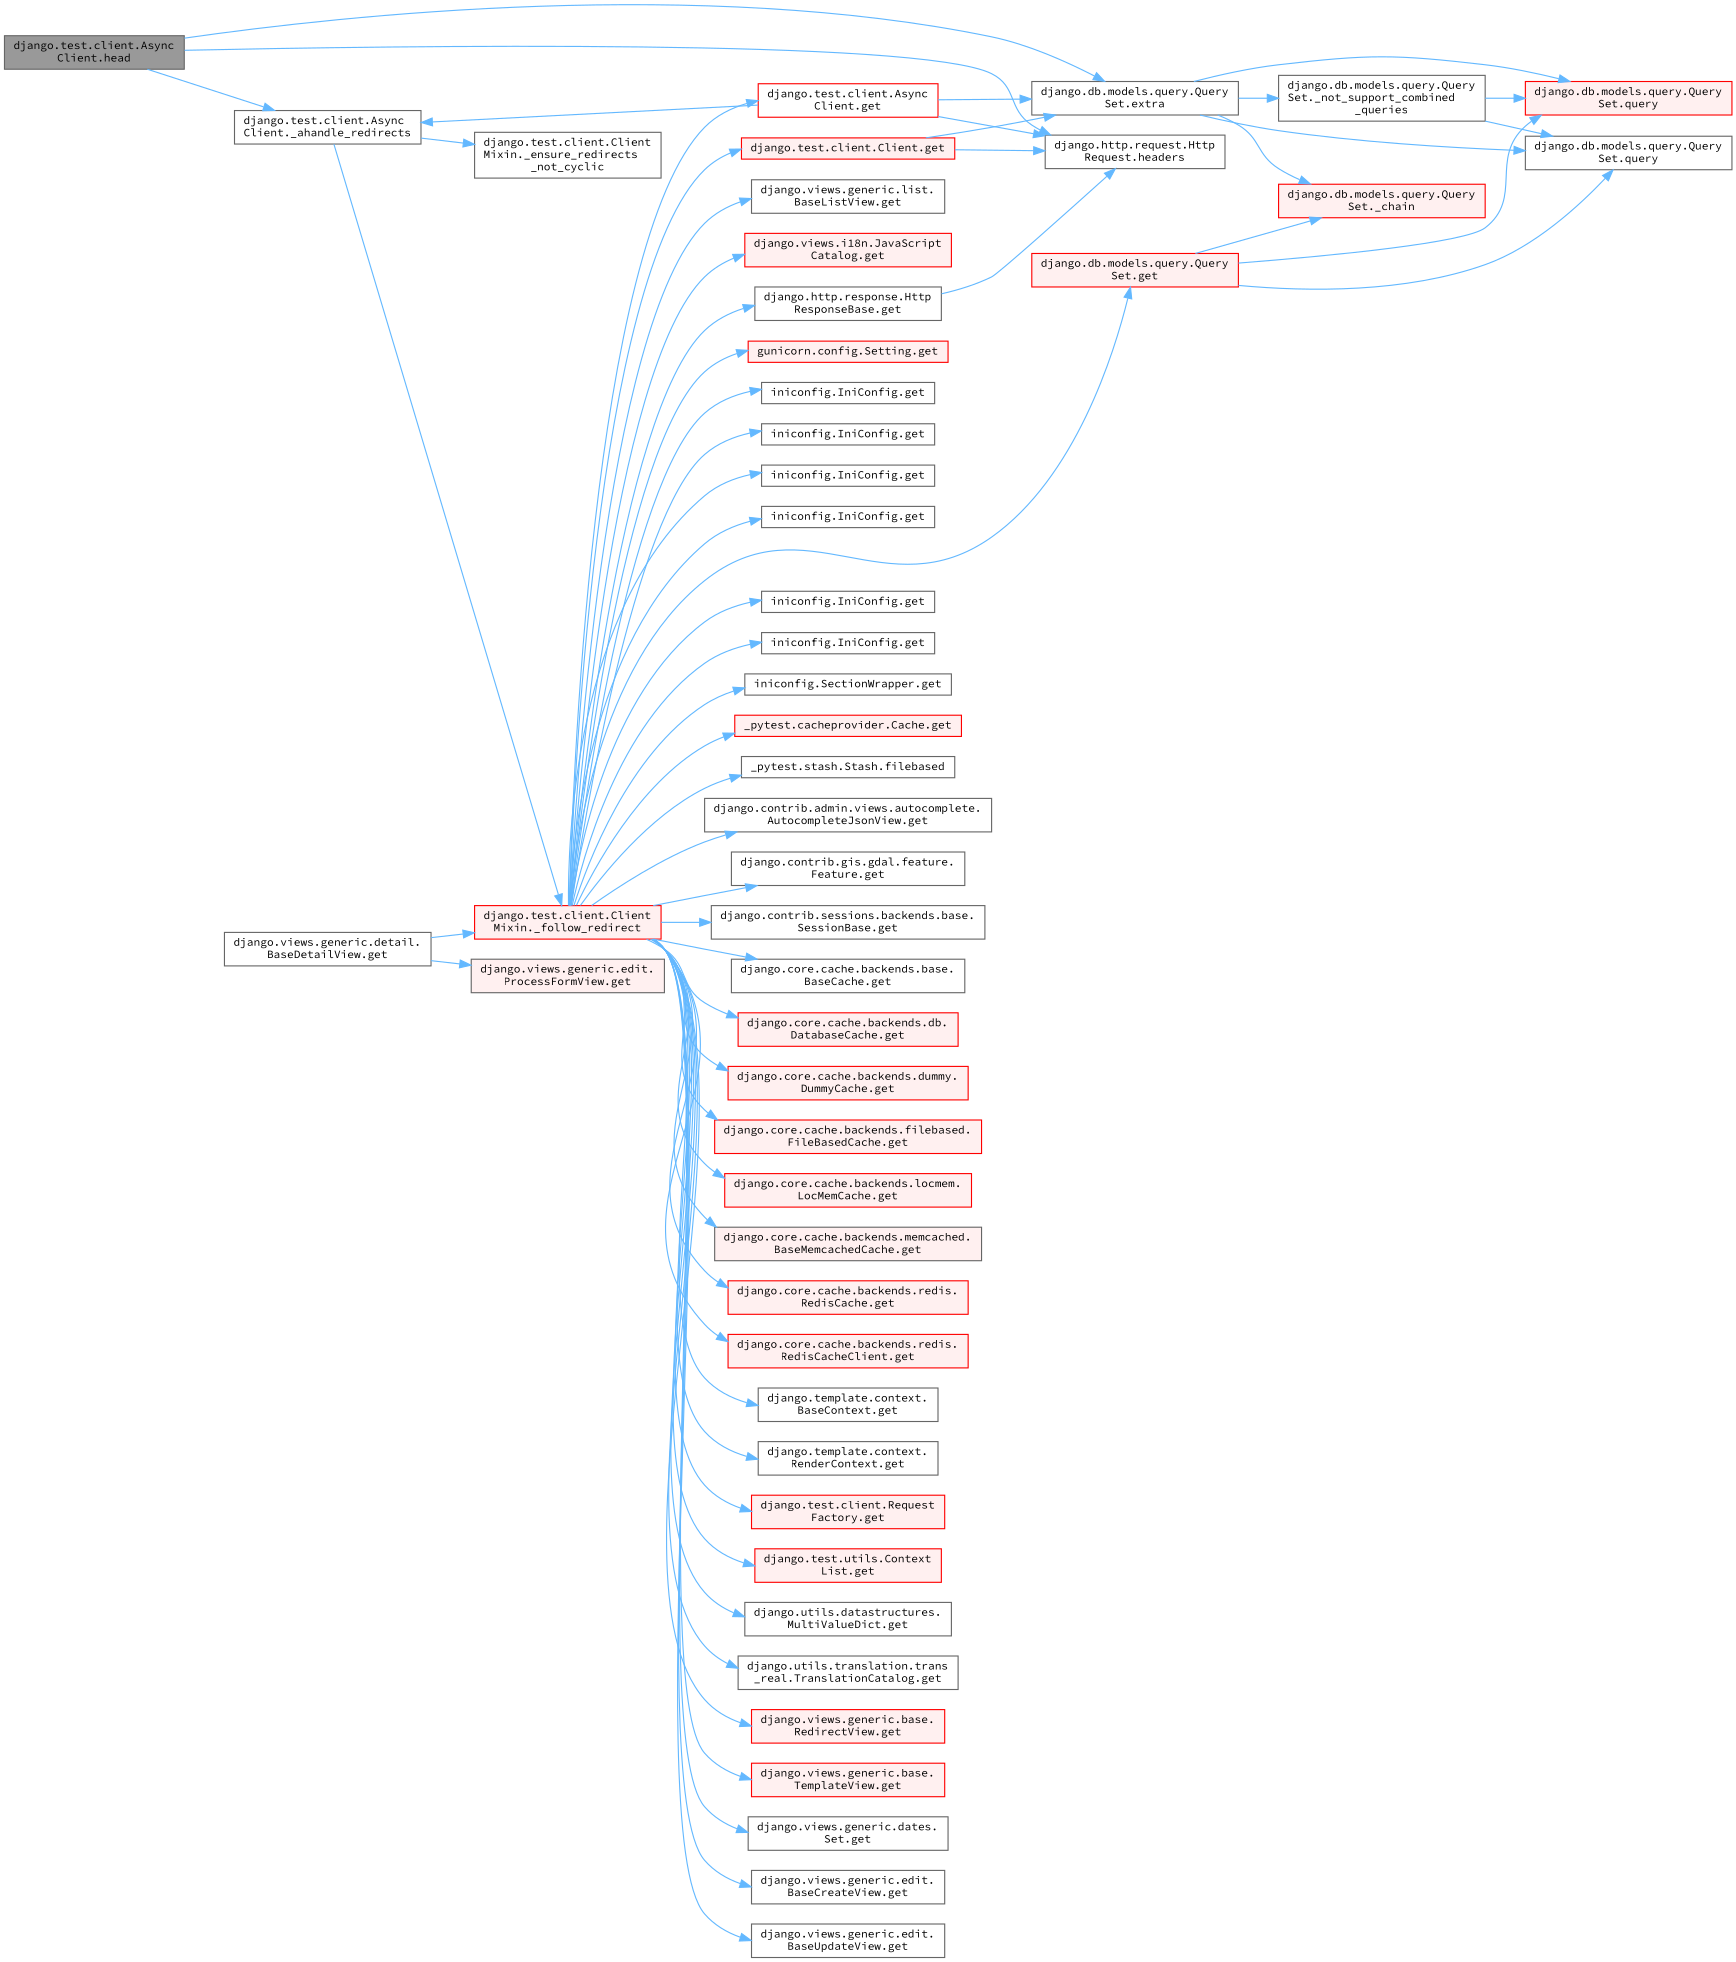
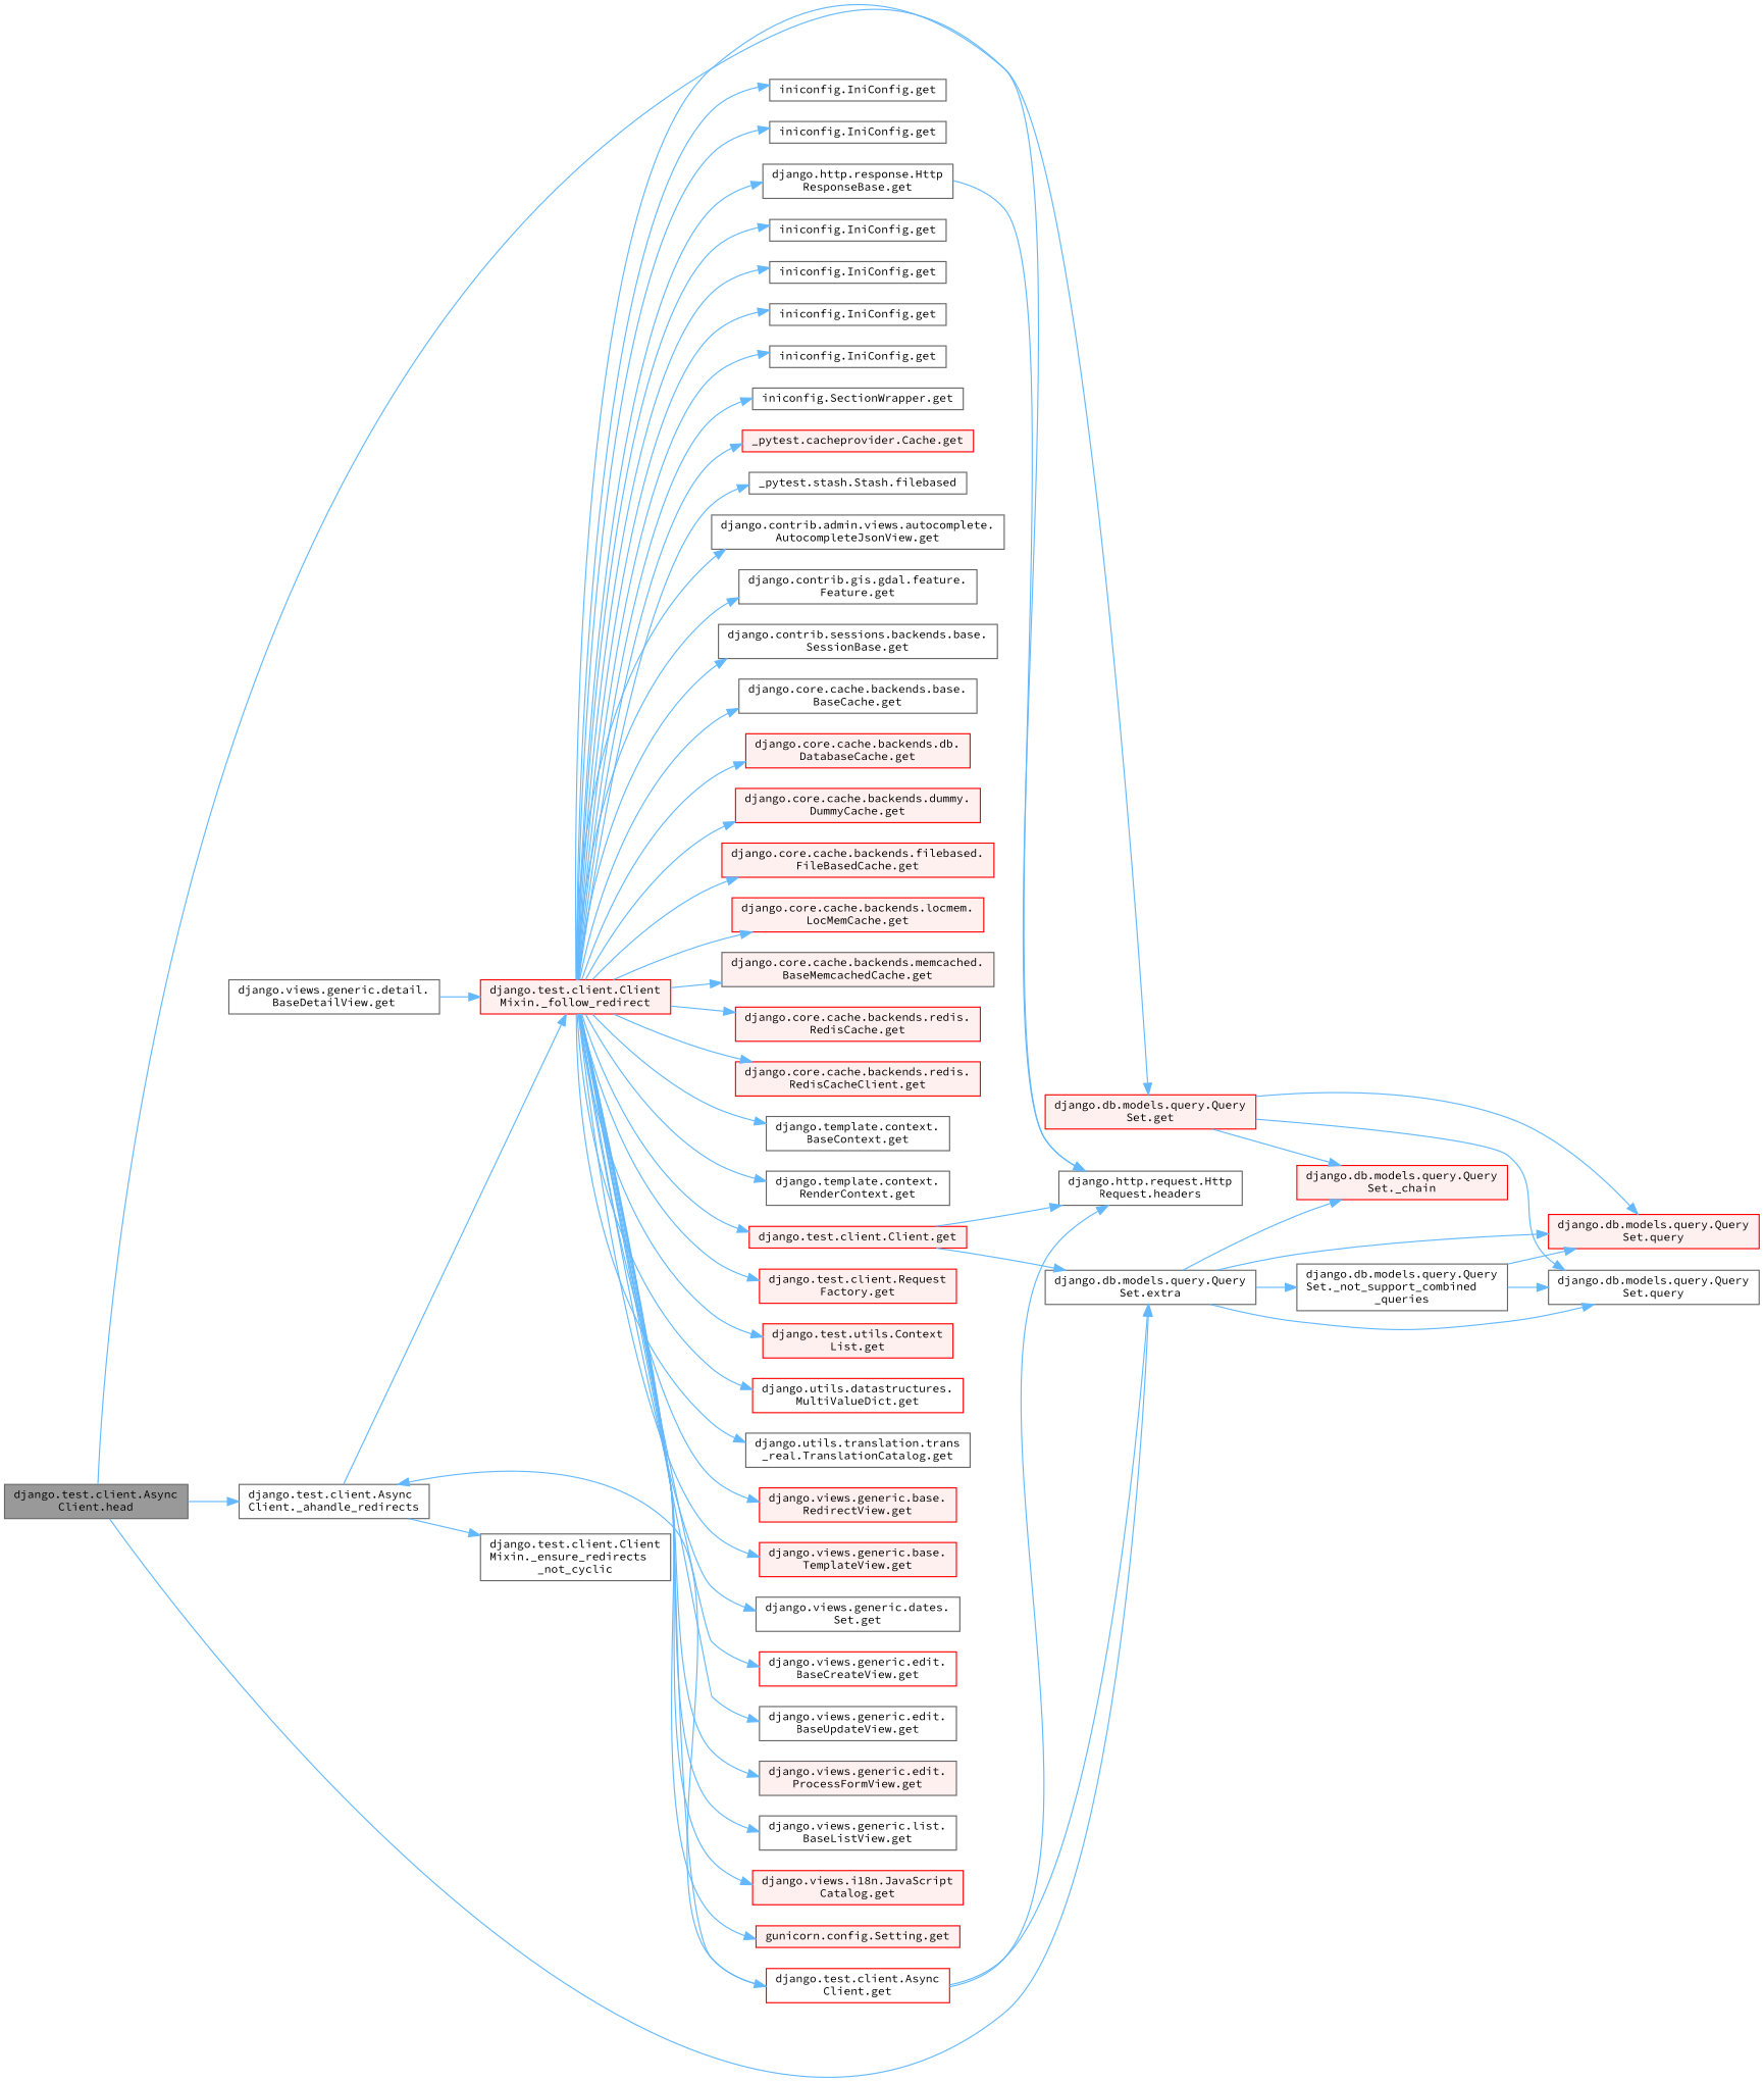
  digraph {
    fontname="Source Code Pro"
    rankdir=LR
    node [color=grey40 fillcolor=white fontname="Source Code Pro" fontsize=10 shape=box style=filled]
    edge [color=steelblue1 fontname="Source Code Pro" fontsize=10 labelfontname=Helvetica labelfontsize=10 style=solid]
    n1 [color=gray40 fillcolor=grey60 fontcolor=black height=0.2 label="django.test.client.Async\lClient.head" width=0.4]
    n2 [height=0.2 label="django.test.client.Async\lClient._ahandle_redirects" width=0.4]
    n3 [height=0.2 label="django.http.request.Http\lRequest.headers" width=0.4]
    n4 [height=0.2 label="django.db.models.query.Query\lSet.extra" width=0.4]
    n5 [height=0.2 label="django.test.client.Client\lMixin._ensure_redirects\l_not_cyclic" width=0.4]
    n6 [color=red fillcolor="#FFF0F0" height=0.2 label="django.test.client.Client\lMixin._follow_redirect" width=0.4]
    n7 [color=red fillcolor="#FFF0F0" height=0.2 label="django.db.models.query.Query\lSet._chain" width=0.4]
    n8 [color=red fillcolor="#FFF0F0" height=0.2 label="django.db.models.query.Query\lSet.query" width=0.4]
    n9 [height=0.2 label="django.db.models.query.Query\lSet.query" width=0.4]
    n10 [height=0.2 label="django.db.models.query.Query\lSet._not_support_combined\l_queries" width=0.4]
    n11 [color=red fillcolor="#FFF0F0" height=0.2 label="_pytest.cacheprovider.Cache.get" width=0.4]
    n12 [height=0.2 label="_pytest.stash.Stash.filebased" width=0.4]
    n13 [height=0.2 label="django.contrib.admin.views.autocomplete.\lAutocompleteJsonView.get" width=0.4]
    n14 [height=0.2 label="django.contrib.gis.gdal.feature.\lFeature.get" width=0.4]
    n15 [height=0.2 label="django.contrib.sessions.backends.base.\lSessionBase.get" width=0.4]
    n16 [height=0.2 label="django.core.cache.backends.base.\lBaseCache.get" width=0.4]
    n17 [color=red fillcolor="#FFF0F0" height=0.2 label="django.core.cache.backends.db.\lDatabaseCache.get" width=0.4]
    n18 [color=red fillcolor="#FFF0F0" height=0.2 label="django.core.cache.backends.dummy.\lDummyCache.get" width=0.4]
    n19 [color=red fillcolor="#FFF0F0" height=0.2 label="django.core.cache.backends.filebased.\lFileBasedCache.get" width=0.4]
    n20 [color=red fillcolor="#FFF0F0" height=0.2 label="django.core.cache.backends.locmem.\lLocMemCache.get" width=0.4]
    n21 [fillcolor="#FFF0F0" height=0.2 label="django.core.cache.backends.memcached.\lBaseMemcachedCache.get" width=0.4]
    n22 [color=red fillcolor="#FFF0F0" height=0.2 label="django.core.cache.backends.redis.\lRedisCache.get" width=0.4]
    n23 [color=red fillcolor="#FFF0F0" height=0.2 label="django.core.cache.backends.redis.\lRedisCacheClient.get" width=0.4]
    n24 [color=red fillcolor="#FFF0F0" height=0.2 label="django.db.models.query.Query\lSet.get" width=0.4]
    n25 [height=0.2 label="django.http.response.Http\lResponseBase.get" width=0.4]
    n26 [height=0.2 label="django.template.context.\lBaseContext.get" width=0.4]
    n27 [height=0.2 label="django.template.context.\lRenderContext.get" width=0.4]
    n28 [color=red height=0.2 label="django.test.client.Async\lClient.get" width=0.4]
    n29 [color=red fillcolor="#FFF0F0" height=0.2 label="django.test.client.Client.get" width=0.4]
    n30 [color=red fillcolor="#FFF0F0" height=0.2 label="django.test.client.Request\lFactory.get" width=0.4]
    n31 [color=red fillcolor="#FFF0F0" height=0.2 label="django.test.utils.Context\lList.get" width=0.4]
-   n32 [height=0.2 label="django.utils.datastructures.\lMultiValueDict.get" width=0.4]
+   n32 [color=red height=0.2 label="django.utils.datastructures.\lMultiValueDict.get" width=0.4]
    n33 [height=0.2 label="django.utils.translation.trans\l_real.TranslationCatalog.get" width=0.4]
    n34 [color=red fillcolor="#FFF0F0" height=0.2 label="django.views.generic.base.\lRedirectView.get" width=0.4]
    n35 [color=red fillcolor="#FFF0F0" height=0.2 label="django.views.generic.base.\lTemplateView.get" width=0.4]
    n36 [height=0.2 label="django.views.generic.dates.\lSet.get" width=0.4]
-   n37 [height=0.2 label="django.views.generic.edit.\lBaseCreateView.get" width=0.4]
+   n37 [color=red height=0.2 label="django.views.generic.edit.\lBaseCreateView.get" width=0.4]
    n38 [height=0.2 label="django.views.generic.edit.\lBaseUpdateView.get" width=0.4]
    n39 [fillcolor="#FFF0F0" height=0.2 label="django.views.generic.edit.\lProcessFormView.get" width=0.4]
    n40 [height=0.2 label="django.views.generic.list.\lBaseListView.get" width=0.4]
    n41 [color=red fillcolor="#FFF0F0" height=0.2 label="django.views.i18n.JavaScript\lCatalog.get" width=0.4]
    n42 [color=red fillcolor="#FFF0F0" height=0.2 label="gunicorn.config.Setting.get" width=0.4]
    n43 [height=0.2 label="iniconfig.IniConfig.get" width=0.4]
    n44 [height=0.2 label="iniconfig.IniConfig.get" width=0.4]
    n45 [height=0.2 label="iniconfig.IniConfig.get" width=0.4]
    n46 [height=0.2 label="iniconfig.IniConfig.get" width=0.4]
    n47 [height=0.2 label="iniconfig.IniConfig.get" width=0.4]
    n48 [height=0.2 label="iniconfig.IniConfig.get" width=0.4]
    n49 [height=0.2 label="iniconfig.SectionWrapper.get" width=0.4]
    n50 [height=0.2 label="django.views.generic.detail.\lBaseDetailView.get" width=0.4]
    n1 -> n2
    n1 -> n3
    n1 -> n4
    n2 -> n5
    n2 -> n6
    n4 -> n7
    n4 -> n8
    n4 -> n9
    n4 -> n10
    n6 -> n11
    n6 -> n12
    n6 -> n13
    n6 -> n14
    n6 -> n15
    n6 -> n16
    n6 -> n17
    n6 -> n18
    n6 -> n19
    n6 -> n20
    n6 -> n21
    n6 -> n22
    n6 -> n23
    n6 -> n24
    n6 -> n25
    n6 -> n26
    n6 -> n27
    n6 -> n28
    n6 -> n29
    n6 -> n30
    n6 -> n31
    n6 -> n32
    n6 -> n33
    n6 -> n34
    n6 -> n35
    n6 -> n36
    n6 -> n37
    n6 -> n38
-   n50 -> n39
+   n6 -> n39
    n6 -> n40
    n6 -> n41
    n6 -> n42
    n6 -> n43
    n6 -> n44
    n6 -> n45
    n6 -> n46
    n6 -> n47
    n6 -> n48
    n6 -> n49
    n10 -> n8
    n10 -> n9
    n24 -> n7
    n24 -> n8
    n24 -> n9
    n25 -> n3
    n28 -> n2
    n28 -> n3
    n28 -> n4
    n29 -> n3
    n29 -> n4
    n50 -> n6
  }
